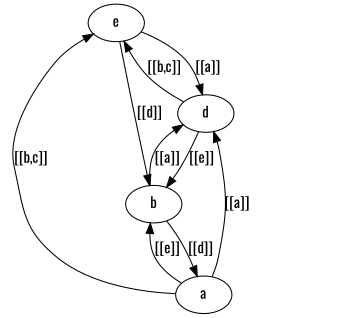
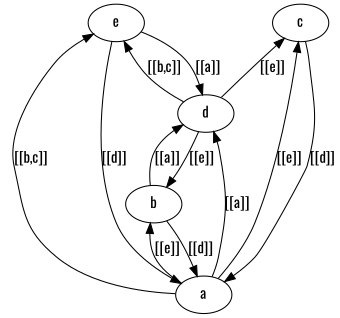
  digraph {
    fontname=Oswald
    rankdir=BT
    node [fontname=Oswald]
    edge [fontname=Oswald]
    n1 [label=a]
    n2 [label=b]
+   n3 [label=c]
    n4 [label=e]
    n5 [label=d]
    n1 -> n2 [label="[[e]]"]
+   n1 -> n3 [label="[[e]]"]
    n1 -> n4 [label="[[b,c]]"]
    n1 -> n5 [label="[[a]]"]
    n2 -> n1 [label="[[d]]"]
    n2 -> n5 [label="[[a]]"]
-   n4 -> n2 [label="[[d]]"]
+   n3 -> n1 [label="[[d]]"]
+   n4 -> n1 [label="[[d]]"]
    n4 -> n5 [label="[[a]]"]
    n5 -> n2 [label="[[e]]"]
+   n5 -> n3 [label="[[e]]"]
    n5 -> n4 [label="[[b,c]]"]
  }
